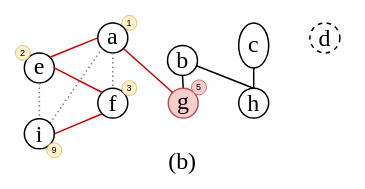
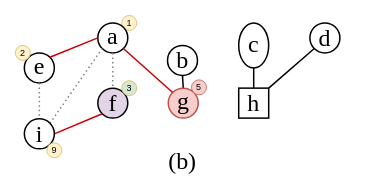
  <mxCell id="0" />
  <mxCell id="1" parent="0" />
  <mxCell id="2" value="" style="group" parent="1" vertex="1" connectable="0"><mxGeometry x="20" y="20" width="445" height="210" as="geometry" /></mxCell>
  <mxCell id="3" value="1" style="ellipse;whiteSpace=wrap;html=1;aspect=fixed;fillColor=#fff2cc;strokeColor=#d6b656;container=0;" parent="2" vertex="1"><mxGeometry x="142" width="20" height="20" as="geometry" /></mxCell>
  <mxCell id="4" value="a" style="ellipse;whiteSpace=wrap;html=1;aspect=fixed;strokeWidth=2;fontFamily=Times New Roman;fontSize=32;spacingTop=-5;container=0;" parent="2" vertex="1"><mxGeometry x="110" y="10" width="40" height="40" as="geometry" /></mxCell>
  <mxCell id="5" value="b" style="ellipse;whiteSpace=wrap;html=1;aspect=fixed;strokeWidth=2;fontFamily=Times New Roman;fontSize=32;container=0;" parent="2" vertex="1"><mxGeometry x="203" y="40" width="40" height="40" as="geometry" /></mxCell>
  <mxCell id="6" value="c" style="ellipse;whiteSpace=wrap;html=1;aspect=fixed;strokeWidth=2;fontFamily=Times New Roman;fontSize=32;spacingTop=-5;container=0;" parent="2" vertex="1"><mxGeometry x="298" y="10" width="40" height="60" as="geometry" /></mxCell>
- <mxCell id="7" value="d" style="ellipse;whiteSpace=wrap;html=1;aspect=fixed;strokeWidth=2;fontFamily=Times New Roman;fontSize=32;container=0;dashed=1;" parent="2" vertex="1"><mxGeometry x="393" y="10" width="40" height="40" as="geometry" /></mxCell>
+ <mxCell id="7" value="d" style="ellipse;whiteSpace=wrap;html=1;aspect=fixed;strokeWidth=2;fontFamily=Times New Roman;fontSize=32;container=0;" parent="2" vertex="1"><mxGeometry x="393" y="10" width="40" height="40" as="geometry" /></mxCell>
  <mxCell id="8" value="e" style="ellipse;whiteSpace=wrap;html=1;aspect=fixed;strokeWidth=2;fontFamily=Times New Roman;fontSize=32;spacingTop=-5;container=0;" parent="2" vertex="1"><mxGeometry x="12" y="50" width="40" height="40" as="geometry" /></mxCell>
  <mxCell id="9" style="edgeStyle=none;rounded=0;orthogonalLoop=1;jettySize=auto;html=1;exitX=0;exitY=0.5;exitDx=0;exitDy=0;entryX=1;entryY=0;entryDx=0;entryDy=0;strokeWidth=2;fontFamily=Times New Roman;fontSize=32;endArrow=none;endFill=0;strokeColor=#CC0000;" parent="2" source="4" target="8" edge="1"><mxGeometry relative="1" as="geometry" /></mxCell>
- <mxCell id="10" value="f" style="ellipse;whiteSpace=wrap;html=1;aspect=fixed;strokeWidth=2;fontFamily=Times New Roman;fontSize=32;container=0;" parent="2" vertex="1"><mxGeometry x="110" y="97" width="40" height="40" as="geometry" /></mxCell>
+ <mxCell id="10" value="f" style="ellipse;whiteSpace=wrap;html=1;aspect=fixed;strokeWidth=2;fontFamily=Times New Roman;fontSize=32;container=0;fillColor=#e1d5e7;" parent="2" vertex="1"><mxGeometry x="110" y="97" width="40" height="40" as="geometry" /></mxCell>
  <mxCell id="11" style="edgeStyle=none;rounded=0;orthogonalLoop=1;jettySize=auto;html=1;exitX=0.5;exitY=1;exitDx=0;exitDy=0;entryX=0.5;entryY=0;entryDx=0;entryDy=0;strokeWidth=2;fontFamily=Times New Roman;fontSize=32;endArrow=none;endFill=0;dashed=1;dashPattern=1 2;strokeColor=#808080;" parent="2" source="4" target="10" edge="1"><mxGeometry relative="1" as="geometry" /></mxCell>
- <mxCell id="12" style="rounded=0;orthogonalLoop=1;jettySize=auto;html=1;exitX=1;exitY=0.5;exitDx=0;exitDy=0;entryX=0;entryY=0;entryDx=0;entryDy=0;fontFamily=Times New Roman;fontSize=32;strokeWidth=2;endArrow=none;endFill=0;strokeColor=#CC0000;" parent="2" source="8" target="10" edge="1"><mxGeometry relative="1" as="geometry" /></mxCell>
  <mxCell id="13" style="edgeStyle=none;rounded=0;orthogonalLoop=1;jettySize=auto;html=1;exitX=0.5;exitY=0;exitDx=0;exitDy=0;entryX=0.5;entryY=1;entryDx=0;entryDy=0;strokeWidth=2;fontFamily=Times New Roman;fontSize=32;endArrow=none;endFill=0;strokeColor=#000000;" parent="2" source="14" target="5" edge="1"><mxGeometry relative="1" as="geometry" /></mxCell>
  <mxCell id="14" value="g" style="ellipse;whiteSpace=wrap;html=1;aspect=fixed;strokeWidth=2;fontFamily=Times New Roman;fontSize=32;spacingTop=-5;container=0;fillColor=#f8cecc;strokeColor=#b85450;" parent="2" vertex="1"><mxGeometry x="204" y="97" width="40" height="40" as="geometry" /></mxCell>
  <mxCell id="15" style="edgeStyle=none;rounded=0;orthogonalLoop=1;jettySize=auto;html=1;exitX=1;exitY=1;exitDx=0;exitDy=0;entryX=0;entryY=0;entryDx=0;entryDy=0;strokeWidth=2;fontFamily=Times New Roman;fontSize=32;endArrow=none;endFill=0;strokeColor=#CC0000;" parent="2" source="4" target="14" edge="1"><mxGeometry relative="1" as="geometry" /></mxCell>
- <mxCell id="16" style="edgeStyle=none;rounded=0;orthogonalLoop=1;jettySize=auto;html=1;exitX=1;exitY=0;exitDx=0;exitDy=0;strokeWidth=2;fontFamily=Times New Roman;fontSize=32;endArrow=none;endFill=0;" parent="2" source="17" target="5" edge="1"><mxGeometry relative="1" as="geometry" /></mxCell>
- <mxCell id="17" value="h" style="ellipse;whiteSpace=wrap;html=1;aspect=fixed;strokeWidth=2;fontFamily=Times New Roman;fontSize=32;container=0;" parent="2" vertex="1"><mxGeometry x="298" y="97" width="40" height="40" as="geometry" /></mxCell>
+ <mxCell id="16" style="edgeStyle=none;rounded=0;orthogonalLoop=1;jettySize=auto;html=1;exitX=1;exitY=0;exitDx=0;exitDy=0;entryX=0;entryY=1;entryDx=0;entryDy=0;strokeWidth=2;fontFamily=Times New Roman;fontSize=32;endArrow=none;endFill=0;" parent="2" source="17" target="7" edge="1"><mxGeometry relative="1" as="geometry" /></mxCell>
+ <mxCell id="17" value="h" style="whiteSpace=wrap;html=1;aspect=fixed;strokeWidth=2;fontFamily=Times New Roman;fontSize=32;container=0;rounded=0;" parent="2" vertex="1"><mxGeometry x="298" y="97" width="40" height="40" as="geometry" /></mxCell>
  <mxCell id="18" style="edgeStyle=none;rounded=0;orthogonalLoop=1;jettySize=auto;html=1;exitX=0.5;exitY=1;exitDx=0;exitDy=0;entryX=0.5;entryY=0;entryDx=0;entryDy=0;strokeWidth=2;fontFamily=Times New Roman;fontSize=32;endArrow=none;endFill=0;strokeColor=#000000;" parent="2" source="6" target="17" edge="1"><mxGeometry relative="1" as="geometry" /></mxCell>
  <mxCell id="19" style="edgeStyle=none;rounded=0;orthogonalLoop=1;jettySize=auto;html=1;exitX=1;exitY=0.5;exitDx=0;exitDy=0;entryX=0;entryY=1;entryDx=0;entryDy=0;strokeWidth=2;fontFamily=Times New Roman;fontSize=32;endArrow=none;endFill=0;strokeColor=#CC0000;" parent="2" source="21" target="10" edge="1"><mxGeometry relative="1" as="geometry" /></mxCell>
  <mxCell id="20" style="edgeStyle=none;rounded=0;orthogonalLoop=1;jettySize=auto;html=1;exitX=1;exitY=0;exitDx=0;exitDy=0;entryX=0;entryY=1;entryDx=0;entryDy=0;strokeWidth=2;fontFamily=Times New Roman;fontSize=32;endArrow=none;endFill=0;dashed=1;dashPattern=1 2;strokeColor=#808080;" parent="2" source="21" target="4" edge="1"><mxGeometry relative="1" as="geometry" /></mxCell>
  <mxCell id="21" value="i" style="ellipse;whiteSpace=wrap;html=1;aspect=fixed;strokeWidth=2;fontFamily=Times New Roman;fontSize=32;container=0;" parent="2" vertex="1"><mxGeometry x="12" y="138" width="40" height="40" as="geometry" /></mxCell>
  <mxCell id="22" style="edgeStyle=none;rounded=0;orthogonalLoop=1;jettySize=auto;html=1;exitX=0.5;exitY=1;exitDx=0;exitDy=0;entryX=0.5;entryY=0;entryDx=0;entryDy=0;strokeWidth=2;fontFamily=Times New Roman;fontSize=32;endArrow=none;endFill=0;dashed=1;dashPattern=1 2;strokeColor=#808080;" parent="2" source="8" target="21" edge="1"><mxGeometry relative="1" as="geometry" /></mxCell>
  <mxCell id="23" style="edgeStyle=none;rounded=0;orthogonalLoop=1;jettySize=auto;html=1;exitX=1;exitY=1;exitDx=0;exitDy=0;strokeWidth=2;fontFamily=Times New Roman;fontSize=32;endArrow=none;endFill=0;" parent="2" source="8" target="8" edge="1"><mxGeometry relative="1" as="geometry" /></mxCell>
  <mxCell id="24" value="(b)" style="text;html=1;strokeColor=none;fillColor=none;align=center;verticalAlign=middle;whiteSpace=wrap;rounded=0;strokeWidth=2;fontFamily=Times New Roman;fontSize=32;container=0;" parent="2" vertex="1"><mxGeometry x="13" y="180" width="420" height="30" as="geometry" /></mxCell>
  <mxCell id="25" value="2" style="ellipse;whiteSpace=wrap;html=1;aspect=fixed;fillColor=#fff2cc;strokeColor=#d6b656;container=0;" parent="2" vertex="1"><mxGeometry y="40" width="20" height="20" as="geometry" /></mxCell>
- <mxCell id="26" value="3" style="ellipse;whiteSpace=wrap;html=1;aspect=fixed;fillColor=#fff2cc;strokeColor=#d6b656;container=0;" parent="2" vertex="1"><mxGeometry x="142" y="87" width="20" height="20" as="geometry" /></mxCell>
+ <mxCell id="26" value="3" style="ellipse;whiteSpace=wrap;html=1;aspect=fixed;fillColor=#d5e8d4;strokeColor=#d6b656;container=0;" parent="2" vertex="1"><mxGeometry x="142" y="87" width="20" height="20" as="geometry" /></mxCell>
  <mxCell id="27" value="9" style="ellipse;whiteSpace=wrap;html=1;aspect=fixed;fillColor=#fff2cc;strokeColor=#d6b656;container=0;" parent="2" vertex="1"><mxGeometry x="42" y="170" width="20" height="20" as="geometry" /></mxCell>
  <mxCell id="28" value="5" style="ellipse;whiteSpace=wrap;html=1;aspect=fixed;fillColor=#f8cecc;strokeColor=#b85450;container=0;" parent="2" vertex="1"><mxGeometry x="235" y="86" width="20" height="20" as="geometry" /></mxCell>
